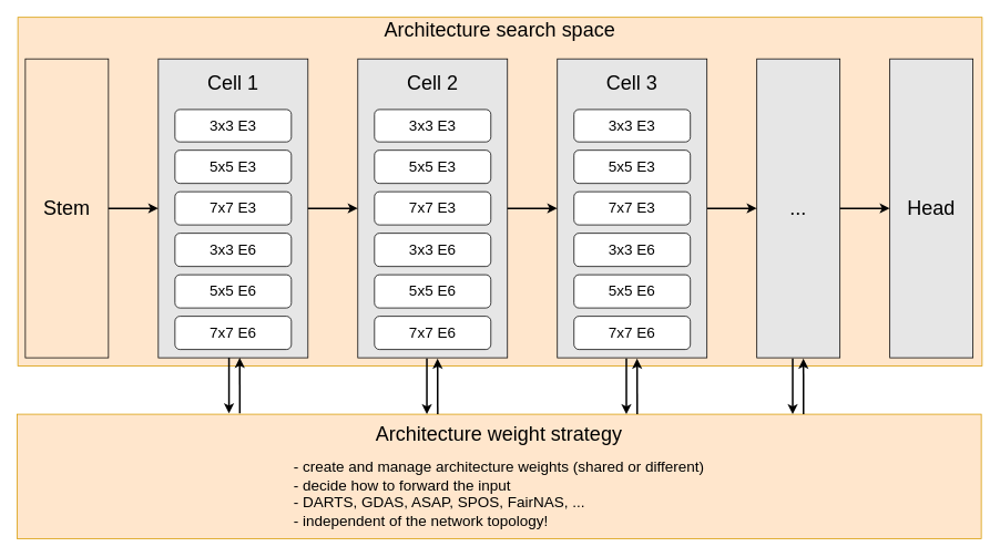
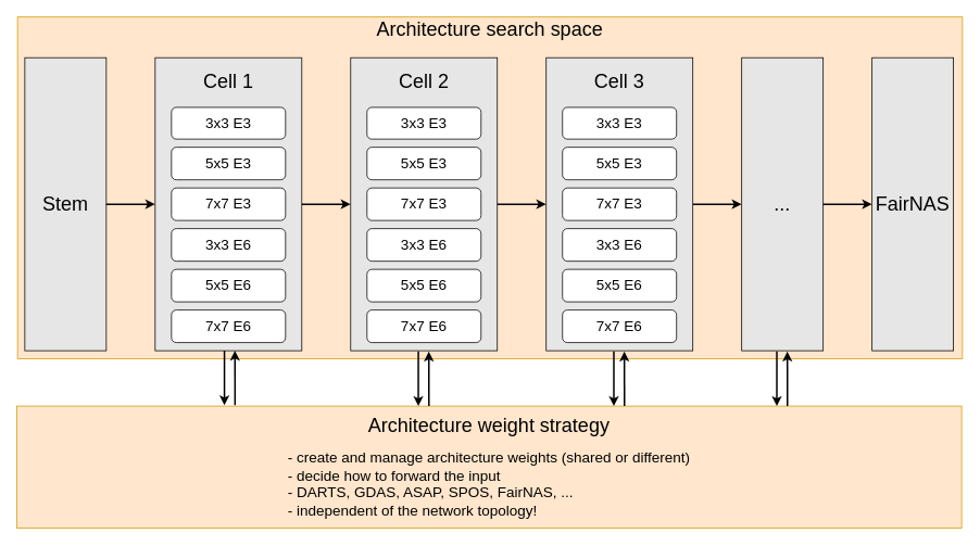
  <mxCell id="0" />
  <mxCell id="1" parent="0" />
  <mxCell id="2" value="&lt;font&gt;&lt;span style=&quot;font-size: 24px&quot;&gt;Architecture search space&lt;/span&gt;&lt;font style=&quot;font-size: 12px&quot;&gt;&lt;br&gt;&lt;br&gt;&lt;br&gt;&lt;br&gt;&lt;br&gt;&lt;br&gt;&lt;br&gt;&lt;br&gt;&lt;br&gt;&lt;br&gt;&lt;br&gt;&lt;br&gt;&lt;br&gt;&lt;/font&gt;&lt;br&gt;&lt;br&gt;&lt;br&gt;&lt;br&gt;&lt;br&gt;&lt;br&gt;&lt;br&gt;&lt;br&gt;&lt;br&gt;&lt;br&gt;&lt;br&gt;&lt;br&gt;&lt;br&gt;&lt;br&gt;&lt;br&gt;&lt;/font&gt;" style="rounded=0;whiteSpace=wrap;html=1;fillColor=#ffe6cc;strokeColor=#d79b00;" parent="1" vertex="1"><mxGeometry x="21" y="20" width="1160" height="420" as="geometry" /></mxCell>
  <mxCell id="3" value="&lt;font style=&quot;font-size: 24px&quot;&gt;Cell 1&lt;br&gt;&lt;/font&gt;&lt;br&gt;&lt;br&gt;&lt;br&gt;&lt;br&gt;&lt;br&gt;&lt;br&gt;&lt;br&gt;&lt;br&gt;&lt;br&gt;&lt;br&gt;&lt;br&gt;&lt;br&gt;&lt;br&gt;&lt;br&gt;&lt;br&gt;&lt;br&gt;&lt;br&gt;&lt;br&gt;&lt;br&gt;&lt;br&gt;&lt;br&gt;" style="rounded=0;whiteSpace=wrap;html=1;fillColor=#E6E6E6;" parent="1" vertex="1"><mxGeometry x="190" y="70" width="180" height="360" as="geometry" /></mxCell>
  <mxCell id="4" value="&lt;span style=&quot;font-size: 18px&quot;&gt;3x3 E3&lt;/span&gt;" style="rounded=1;whiteSpace=wrap;html=1;" parent="1" vertex="1"><mxGeometry x="210" y="131" width="140" height="39" as="geometry" /></mxCell>
  <mxCell id="5" value="&lt;span style=&quot;font-size: 18px&quot;&gt;5x5 E3&lt;/span&gt;" style="rounded=1;whiteSpace=wrap;html=1;" parent="1" vertex="1"><mxGeometry x="210" y="180" width="140" height="40" as="geometry" /></mxCell>
  <mxCell id="6" value="&lt;span style=&quot;font-size: 18px&quot;&gt;7x7 E3&lt;/span&gt;" style="rounded=1;whiteSpace=wrap;html=1;" parent="1" vertex="1"><mxGeometry x="210" y="230" width="140" height="40" as="geometry" /></mxCell>
  <mxCell id="7" value="&lt;span style=&quot;font-size: 18px&quot;&gt;3x3 E6&lt;br&gt;&lt;/span&gt;" style="rounded=1;whiteSpace=wrap;html=1;" parent="1" vertex="1"><mxGeometry x="210" y="280" width="140" height="40" as="geometry" /></mxCell>
  <mxCell id="8" value="&lt;span style=&quot;font-size: 18px&quot;&gt;5x5 E6&lt;/span&gt;" style="rounded=1;whiteSpace=wrap;html=1;" parent="1" vertex="1"><mxGeometry x="210" y="330" width="140" height="40" as="geometry" /></mxCell>
- <mxCell id="9" value="&lt;font style=&quot;font-size: 24px&quot;&gt;Stem&lt;/font&gt;" style="rounded=0;whiteSpace=wrap;html=1;fillColor=#ffe6cc;" parent="1" vertex="1"><mxGeometry x="30" y="70" width="100" height="360" as="geometry" /></mxCell>
+ <mxCell id="9" value="&lt;font style=&quot;font-size: 24px&quot;&gt;Stem&lt;/font&gt;" style="rounded=0;whiteSpace=wrap;html=1;fillColor=#E6E6E6;" parent="1" vertex="1"><mxGeometry x="30" y="70" width="100" height="360" as="geometry" /></mxCell>
  <mxCell id="10" value="" style="endArrow=classic;html=1;exitX=0.25;exitY=1;exitDx=0;exitDy=0;strokeWidth=2;" parent="1" edge="1"><mxGeometry width="50" height="50" relative="1" as="geometry"><mxPoint x="275" y="430" as="sourcePoint" /><mxPoint x="275" y="497" as="targetPoint" /></mxGeometry></mxCell>
- <mxCell id="11" value="&lt;span style=&quot;font-size: 24px&quot;&gt;Head&lt;/span&gt;" style="rounded=0;whiteSpace=wrap;html=1;fillColor=#E6E6E6;" parent="1" vertex="1"><mxGeometry x="1070" y="70" width="100" height="360" as="geometry" /></mxCell>
+ <mxCell id="11" value="&lt;span style=&quot;font-size: 24px&quot;&gt;FairNAS&lt;/span&gt;" style="rounded=0;whiteSpace=wrap;html=1;fillColor=#E6E6E6;" parent="1" vertex="1"><mxGeometry x="1070" y="70" width="100" height="360" as="geometry" /></mxCell>
  <mxCell id="12" value="&lt;font style=&quot;font-size: 24px&quot;&gt;...&lt;/font&gt;" style="rounded=0;whiteSpace=wrap;html=1;fillColor=#E6E6E6;" parent="1" vertex="1"><mxGeometry x="910" y="70" width="100" height="360" as="geometry" /></mxCell>
  <mxCell id="13" value="" style="endArrow=classic;html=1;exitX=1;exitY=0.5;exitDx=0;exitDy=0;entryX=0;entryY=0.5;entryDx=0;entryDy=0;strokeWidth=2;" parent="1" target="12" edge="1"><mxGeometry width="50" height="50" relative="1" as="geometry"><mxPoint x="850" y="250" as="sourcePoint" /><mxPoint x="700" y="171" as="targetPoint" /></mxGeometry></mxCell>
  <mxCell id="14" value="" style="endArrow=classic;html=1;exitX=1;exitY=0.5;exitDx=0;exitDy=0;entryX=0;entryY=0.5;entryDx=0;entryDy=0;strokeWidth=2;" parent="1" source="12" target="11" edge="1"><mxGeometry width="50" height="50" relative="1" as="geometry"><mxPoint x="840" y="171" as="sourcePoint" /><mxPoint x="920" y="310" as="targetPoint" /></mxGeometry></mxCell>
  <mxCell id="15" value="&lt;span style=&quot;font-size: 18px&quot;&gt;7x7 E6&lt;/span&gt;" style="rounded=1;whiteSpace=wrap;html=1;" parent="1" vertex="1"><mxGeometry x="210" y="380" width="140" height="40" as="geometry" /></mxCell>
  <mxCell id="16" value="&lt;font&gt;&lt;span style=&quot;font-size: 24px&quot;&gt;Architecture weight strategy&lt;/span&gt;&lt;br&gt;&lt;div style=&quot;text-align: left&quot;&gt;&lt;span&gt;&lt;font style=&quot;font-size: 6px&quot;&gt;&lt;br&gt;&lt;/font&gt;&lt;/span&gt;&lt;/div&gt;&lt;div style=&quot;text-align: left&quot;&gt;&lt;span&gt;&lt;font style=&quot;font-size: 18px&quot;&gt;- create and manage architecture weights (shared or different)&lt;/font&gt;&lt;/span&gt;&lt;/div&gt;&lt;div style=&quot;text-align: left&quot;&gt;&lt;span&gt;&lt;font style=&quot;font-size: 18px&quot;&gt;- decide how to forward the input&lt;/font&gt;&lt;/span&gt;&lt;/div&gt;&lt;div style=&quot;text-align: left&quot;&gt;&lt;span&gt;&lt;font style=&quot;font-size: 18px&quot;&gt;- DARTS, GDAS, ASAP, SPOS, FairNAS, ...&lt;/font&gt;&lt;/span&gt;&lt;/div&gt;&lt;div style=&quot;text-align: left&quot;&gt;&lt;span&gt;&lt;font style=&quot;font-size: 18px&quot;&gt;- independent of the network topology!&lt;/font&gt;&lt;/span&gt;&lt;/div&gt;&lt;/font&gt;" style="rounded=0;whiteSpace=wrap;html=1;fillColor=#ffe6cc;strokeColor=#d79b00;" parent="1" vertex="1"><mxGeometry x="20" y="498" width="1160" height="150" as="geometry" /></mxCell>
  <mxCell id="17" value="" style="endArrow=classic;html=1;strokeWidth=2;entryX=0.544;entryY=1;entryDx=0;entryDy=0;entryPerimeter=0;" parent="1" target="3" edge="1"><mxGeometry width="50" height="50" relative="1" as="geometry"><mxPoint x="288" y="497" as="sourcePoint" /><mxPoint x="320" y="470" as="targetPoint" /></mxGeometry></mxCell>
  <mxCell id="18" value="" style="endArrow=classic;html=1;exitX=1;exitY=0.5;exitDx=0;exitDy=0;strokeWidth=2;" parent="1" source="9" edge="1"><mxGeometry width="50" height="50" relative="1" as="geometry"><mxPoint x="380" y="260" as="sourcePoint" /><mxPoint x="190" y="250" as="targetPoint" /></mxGeometry></mxCell>
  <mxCell id="19" value="&lt;font style=&quot;font-size: 24px&quot;&gt;Cell 2&lt;br&gt;&lt;/font&gt;&lt;br&gt;&lt;br&gt;&lt;br&gt;&lt;br&gt;&lt;br&gt;&lt;br&gt;&lt;br&gt;&lt;br&gt;&lt;br&gt;&lt;br&gt;&lt;br&gt;&lt;br&gt;&lt;br&gt;&lt;br&gt;&lt;br&gt;&lt;br&gt;&lt;br&gt;&lt;br&gt;&lt;br&gt;&lt;br&gt;&lt;br&gt;" style="rounded=0;whiteSpace=wrap;html=1;fillColor=#E6E6E6;" parent="1" vertex="1"><mxGeometry x="430" y="70" width="180" height="360" as="geometry" /></mxCell>
  <mxCell id="20" value="&lt;span style=&quot;font-size: 18px&quot;&gt;3x3 E3&lt;/span&gt;" style="rounded=1;whiteSpace=wrap;html=1;" parent="1" vertex="1"><mxGeometry x="450" y="131" width="140" height="39" as="geometry" /></mxCell>
  <mxCell id="21" value="&lt;span style=&quot;font-size: 18px&quot;&gt;5x5 E3&lt;/span&gt;" style="rounded=1;whiteSpace=wrap;html=1;" parent="1" vertex="1"><mxGeometry x="450" y="180" width="140" height="40" as="geometry" /></mxCell>
  <mxCell id="22" value="&lt;span style=&quot;font-size: 18px&quot;&gt;7x7 E3&lt;/span&gt;" style="rounded=1;whiteSpace=wrap;html=1;" parent="1" vertex="1"><mxGeometry x="450" y="230" width="140" height="40" as="geometry" /></mxCell>
  <mxCell id="23" value="&lt;span style=&quot;font-size: 18px&quot;&gt;3x3 E6&lt;br&gt;&lt;/span&gt;" style="rounded=1;whiteSpace=wrap;html=1;" parent="1" vertex="1"><mxGeometry x="450" y="280" width="140" height="40" as="geometry" /></mxCell>
  <mxCell id="24" value="&lt;span style=&quot;font-size: 18px&quot;&gt;5x5 E6&lt;/span&gt;" style="rounded=1;whiteSpace=wrap;html=1;" parent="1" vertex="1"><mxGeometry x="450" y="330" width="140" height="40" as="geometry" /></mxCell>
  <mxCell id="25" value="&lt;span style=&quot;font-size: 18px&quot;&gt;7x7 E6&lt;/span&gt;" style="rounded=1;whiteSpace=wrap;html=1;" parent="1" vertex="1"><mxGeometry x="450" y="380" width="140" height="40" as="geometry" /></mxCell>
  <mxCell id="26" value="" style="endArrow=classic;html=1;exitX=1;exitY=0.5;exitDx=0;exitDy=0;strokeWidth=2;" parent="1" edge="1"><mxGeometry width="50" height="50" relative="1" as="geometry"><mxPoint x="370" y="250" as="sourcePoint" /><mxPoint x="430" y="250" as="targetPoint" /></mxGeometry></mxCell>
  <mxCell id="27" value="" style="endArrow=classic;html=1;exitX=0.25;exitY=1;exitDx=0;exitDy=0;strokeWidth=2;" parent="1" edge="1"><mxGeometry width="50" height="50" relative="1" as="geometry"><mxPoint x="513.04" y="431" as="sourcePoint" /><mxPoint x="513.04" y="498" as="targetPoint" /></mxGeometry></mxCell>
  <mxCell id="28" value="" style="endArrow=classic;html=1;strokeWidth=2;entryX=0.544;entryY=1;entryDx=0;entryDy=0;entryPerimeter=0;" parent="1" edge="1"><mxGeometry width="50" height="50" relative="1" as="geometry"><mxPoint x="526.04" y="498" as="sourcePoint" /><mxPoint x="525.96" y="431" as="targetPoint" /></mxGeometry></mxCell>
  <mxCell id="29" value="&lt;font style=&quot;font-size: 24px&quot;&gt;Cell 3&lt;br&gt;&lt;/font&gt;&lt;br&gt;&lt;br&gt;&lt;br&gt;&lt;br&gt;&lt;br&gt;&lt;br&gt;&lt;br&gt;&lt;br&gt;&lt;br&gt;&lt;br&gt;&lt;br&gt;&lt;br&gt;&lt;br&gt;&lt;br&gt;&lt;br&gt;&lt;br&gt;&lt;br&gt;&lt;br&gt;&lt;br&gt;&lt;br&gt;&lt;br&gt;" style="rounded=0;whiteSpace=wrap;html=1;fillColor=#E6E6E6;" parent="1" vertex="1"><mxGeometry x="670" y="70" width="180" height="360" as="geometry" /></mxCell>
  <mxCell id="30" value="&lt;span style=&quot;font-size: 18px&quot;&gt;3x3 E3&lt;/span&gt;" style="rounded=1;whiteSpace=wrap;html=1;" parent="1" vertex="1"><mxGeometry x="690" y="131" width="140" height="39" as="geometry" /></mxCell>
  <mxCell id="31" value="&lt;span style=&quot;font-size: 18px&quot;&gt;5x5 E3&lt;/span&gt;" style="rounded=1;whiteSpace=wrap;html=1;" parent="1" vertex="1"><mxGeometry x="690" y="180" width="140" height="40" as="geometry" /></mxCell>
  <mxCell id="32" value="&lt;span style=&quot;font-size: 18px&quot;&gt;7x7 E3&lt;/span&gt;" style="rounded=1;whiteSpace=wrap;html=1;" parent="1" vertex="1"><mxGeometry x="690" y="230" width="140" height="40" as="geometry" /></mxCell>
  <mxCell id="33" value="&lt;span style=&quot;font-size: 18px&quot;&gt;3x3 E6&lt;br&gt;&lt;/span&gt;" style="rounded=1;whiteSpace=wrap;html=1;" parent="1" vertex="1"><mxGeometry x="690" y="280" width="140" height="40" as="geometry" /></mxCell>
  <mxCell id="34" value="&lt;span style=&quot;font-size: 18px&quot;&gt;5x5 E6&lt;/span&gt;" style="rounded=1;whiteSpace=wrap;html=1;" parent="1" vertex="1"><mxGeometry x="690" y="330" width="140" height="40" as="geometry" /></mxCell>
  <mxCell id="35" value="&lt;span style=&quot;font-size: 18px&quot;&gt;7x7 E6&lt;/span&gt;" style="rounded=1;whiteSpace=wrap;html=1;" parent="1" vertex="1"><mxGeometry x="690" y="380" width="140" height="40" as="geometry" /></mxCell>
  <mxCell id="36" value="" style="endArrow=classic;html=1;exitX=1;exitY=0.5;exitDx=0;exitDy=0;strokeWidth=2;" parent="1" edge="1"><mxGeometry width="50" height="50" relative="1" as="geometry"><mxPoint x="610" y="250" as="sourcePoint" /><mxPoint x="670" y="250" as="targetPoint" /></mxGeometry></mxCell>
  <mxCell id="37" value="" style="endArrow=classic;html=1;exitX=0.25;exitY=1;exitDx=0;exitDy=0;strokeWidth=2;" parent="1" edge="1"><mxGeometry width="50" height="50" relative="1" as="geometry"><mxPoint x="753.04" y="431" as="sourcePoint" /><mxPoint x="753.04" y="498" as="targetPoint" /></mxGeometry></mxCell>
  <mxCell id="38" value="" style="endArrow=classic;html=1;strokeWidth=2;entryX=0.544;entryY=1;entryDx=0;entryDy=0;entryPerimeter=0;" parent="1" edge="1"><mxGeometry width="50" height="50" relative="1" as="geometry"><mxPoint x="766.04" y="498" as="sourcePoint" /><mxPoint x="765.96" y="431" as="targetPoint" /></mxGeometry></mxCell>
  <mxCell id="39" value="" style="endArrow=classic;html=1;exitX=0.25;exitY=1;exitDx=0;exitDy=0;strokeWidth=2;" parent="1" edge="1"><mxGeometry width="50" height="50" relative="1" as="geometry"><mxPoint x="953.12" y="431" as="sourcePoint" /><mxPoint x="953.12" y="498" as="targetPoint" /></mxGeometry></mxCell>
  <mxCell id="40" value="" style="endArrow=classic;html=1;strokeWidth=2;entryX=0.544;entryY=1;entryDx=0;entryDy=0;entryPerimeter=0;" parent="1" edge="1"><mxGeometry width="50" height="50" relative="1" as="geometry"><mxPoint x="966.12" y="498" as="sourcePoint" /><mxPoint x="966.04" y="431" as="targetPoint" /></mxGeometry></mxCell>
